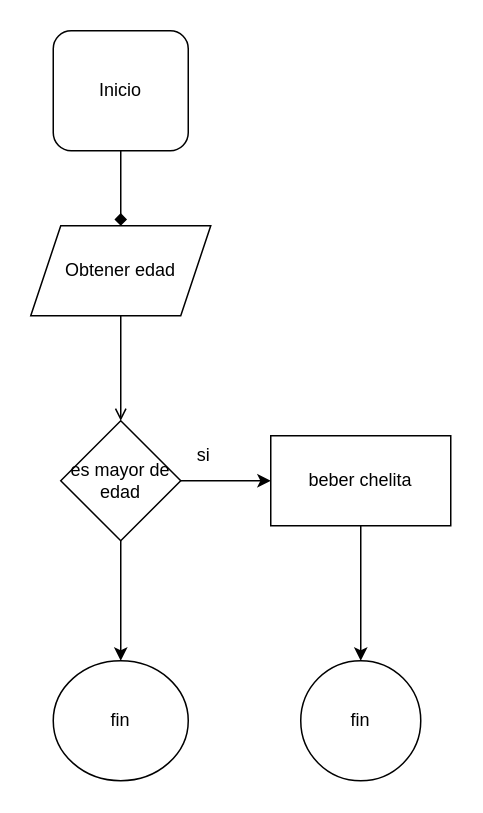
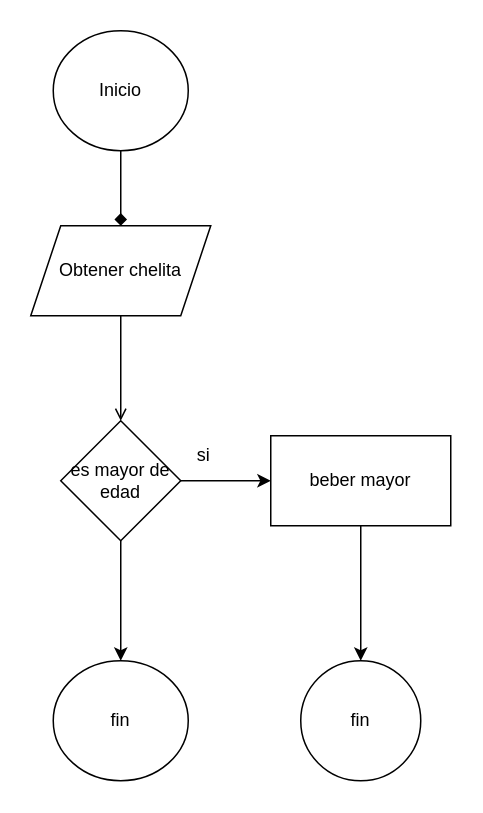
  <mxCell id="0" />
  <mxCell id="1" parent="0" />
  <mxCell id="2" style="edgeStyle=orthogonalEdgeStyle;rounded=0;orthogonalLoop=1;jettySize=auto;html=1;entryX=0.5;entryY=0;entryDx=0;entryDy=0;endArrow=diamond;" edge="1" parent="1" source="3" target="5"><mxGeometry relative="1" as="geometry" /></mxCell>
- <mxCell id="3" value="Inicio" style="whiteSpace=wrap;html=1;rounded=1;" vertex="1" parent="1"><mxGeometry x="35" y="20" width="90" height="80" as="geometry" /></mxCell>
+ <mxCell id="3" value="Inicio" style="ellipse;whiteSpace=wrap;html=1;" vertex="1" parent="1"><mxGeometry x="35" y="20" width="90" height="80" as="geometry" /></mxCell>
  <mxCell id="4" style="edgeStyle=orthogonalEdgeStyle;rounded=0;orthogonalLoop=1;jettySize=auto;html=1;endArrow=open;" edge="1" parent="1" source="5" target="8"><mxGeometry relative="1" as="geometry" /></mxCell>
- <mxCell id="5" value="Obtener edad" style="shape=parallelogram;perimeter=parallelogramPerimeter;whiteSpace=wrap;html=1;fixedSize=1;" vertex="1" parent="1"><mxGeometry x="20" y="150" width="120" height="60" as="geometry" /></mxCell>
+ <mxCell id="5" value="Obtener chelita" style="shape=parallelogram;perimeter=parallelogramPerimeter;whiteSpace=wrap;html=1;fixedSize=1;" vertex="1" parent="1"><mxGeometry x="20" y="150" width="120" height="60" as="geometry" /></mxCell>
  <mxCell id="6" value="" style="edgeStyle=orthogonalEdgeStyle;rounded=0;orthogonalLoop=1;jettySize=auto;html=1;" edge="1" parent="1" source="8" target="10"><mxGeometry relative="1" as="geometry" /></mxCell>
  <mxCell id="7" style="edgeStyle=orthogonalEdgeStyle;rounded=0;orthogonalLoop=1;jettySize=auto;html=1;" edge="1" parent="1" source="8"><mxGeometry relative="1" as="geometry"><mxPoint x="80" y="440" as="targetPoint" /></mxGeometry></mxCell>
  <mxCell id="8" value="es mayor de edad" style="rhombus;whiteSpace=wrap;html=1;" vertex="1" parent="1"><mxGeometry x="40" y="280" width="80" height="80" as="geometry" /></mxCell>
  <mxCell id="9" value="" style="edgeStyle=orthogonalEdgeStyle;rounded=0;orthogonalLoop=1;jettySize=auto;html=1;" edge="1" parent="1" source="10" target="13"><mxGeometry relative="1" as="geometry" /></mxCell>
- <mxCell id="10" value="beber chelita" style="whiteSpace=wrap;html=1;" vertex="1" parent="1"><mxGeometry x="180" y="290" width="120" height="60" as="geometry" /></mxCell>
+ <mxCell id="10" value="beber mayor" style="whiteSpace=wrap;html=1;" vertex="1" parent="1"><mxGeometry x="180" y="290" width="120" height="60" as="geometry" /></mxCell>
  <mxCell id="11" value="si" style="text;html=1;align=center;verticalAlign=middle;resizable=0;points=[];autosize=1;strokeColor=none;fillColor=none;" vertex="1" parent="1"><mxGeometry x="120" y="288" width="30" height="30" as="geometry" /></mxCell>
  <mxCell id="12" value="fin" style="ellipse;whiteSpace=wrap;html=1;" vertex="1" parent="1"><mxGeometry x="35" y="440" width="90" height="80" as="geometry" /></mxCell>
  <mxCell id="13" value="fin" style="ellipse;whiteSpace=wrap;html=1;" vertex="1" parent="1"><mxGeometry x="200" y="440" width="80" height="80" as="geometry" /></mxCell>
